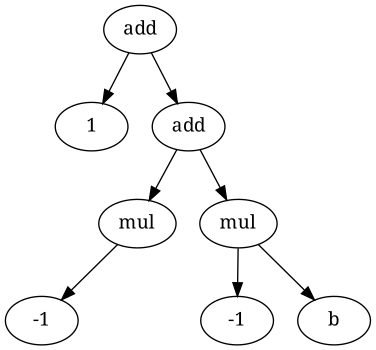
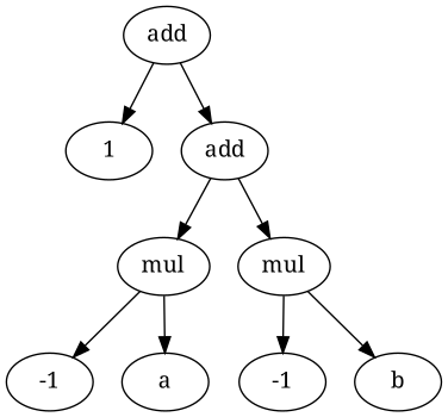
  digraph {
    fontname="Noto Serif"
    node [fontname="Noto Serif"]
    edge [color=black fontname="Noto Serif"]
    n1 [label=add]
    n2 [label=1]
    n3 [label=add]
    n4 [label=mul]
    n5 [label=mul]
    n6 [label=-1]
+   n7 [label=a]
    n8 [label=-1]
    n9 [label=b]
    n1 -> n2
    n1 -> n3
    n3 -> n4
    n3 -> n5
    n4 -> n6
+   n4 -> n7
    n5 -> n8
    n5 -> n9
  }
